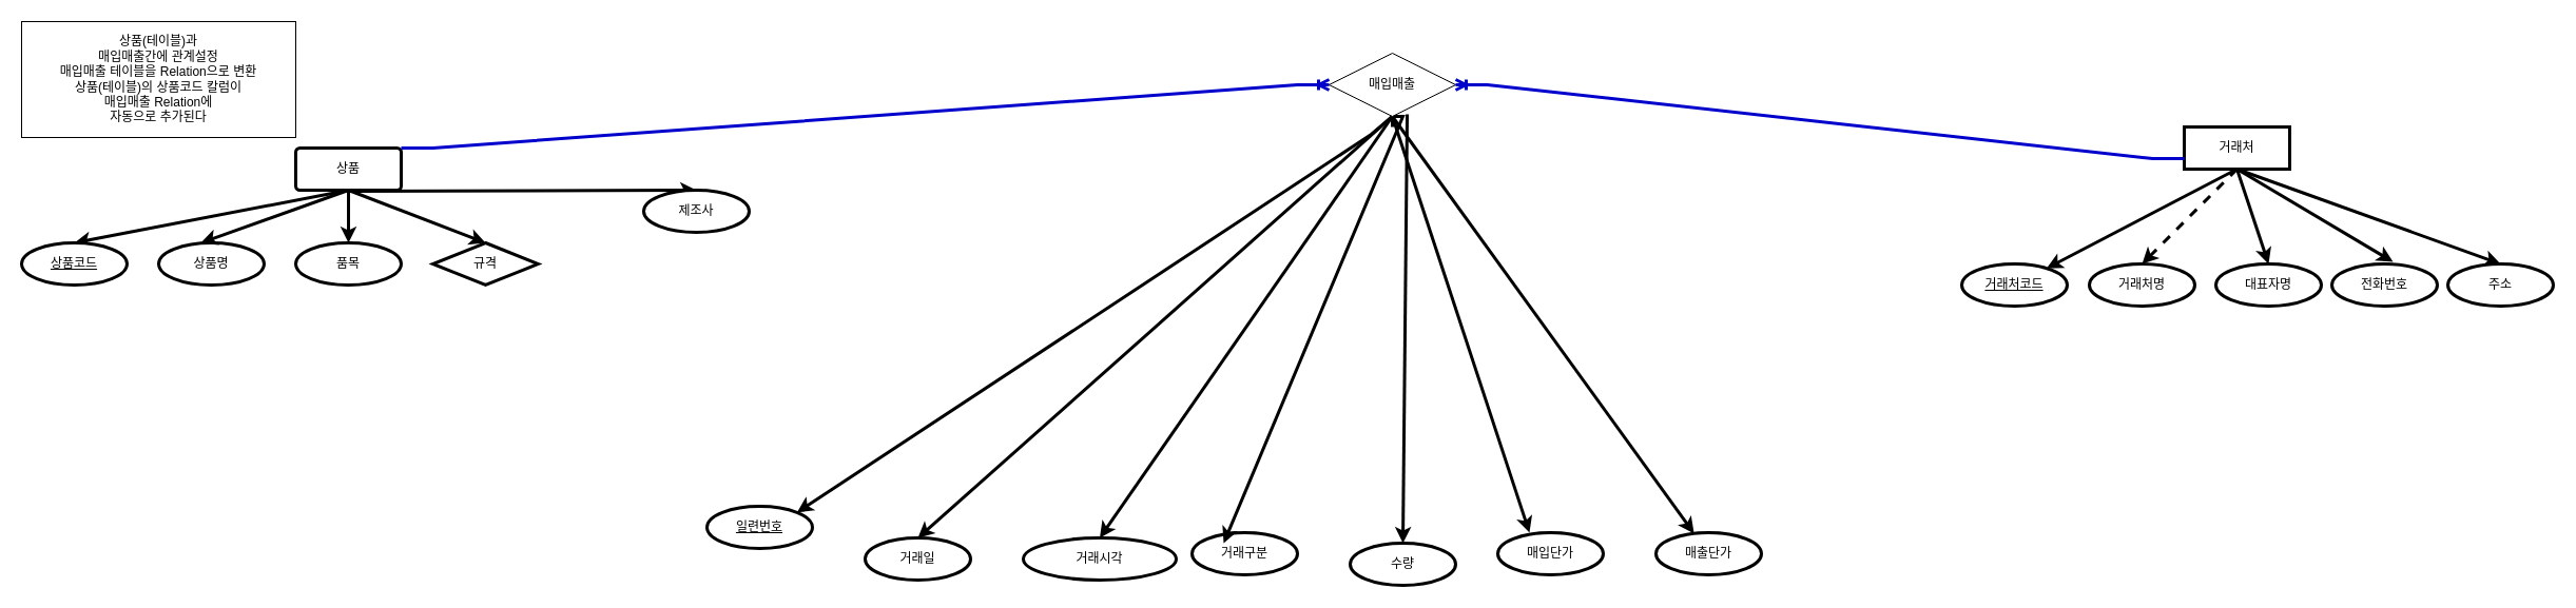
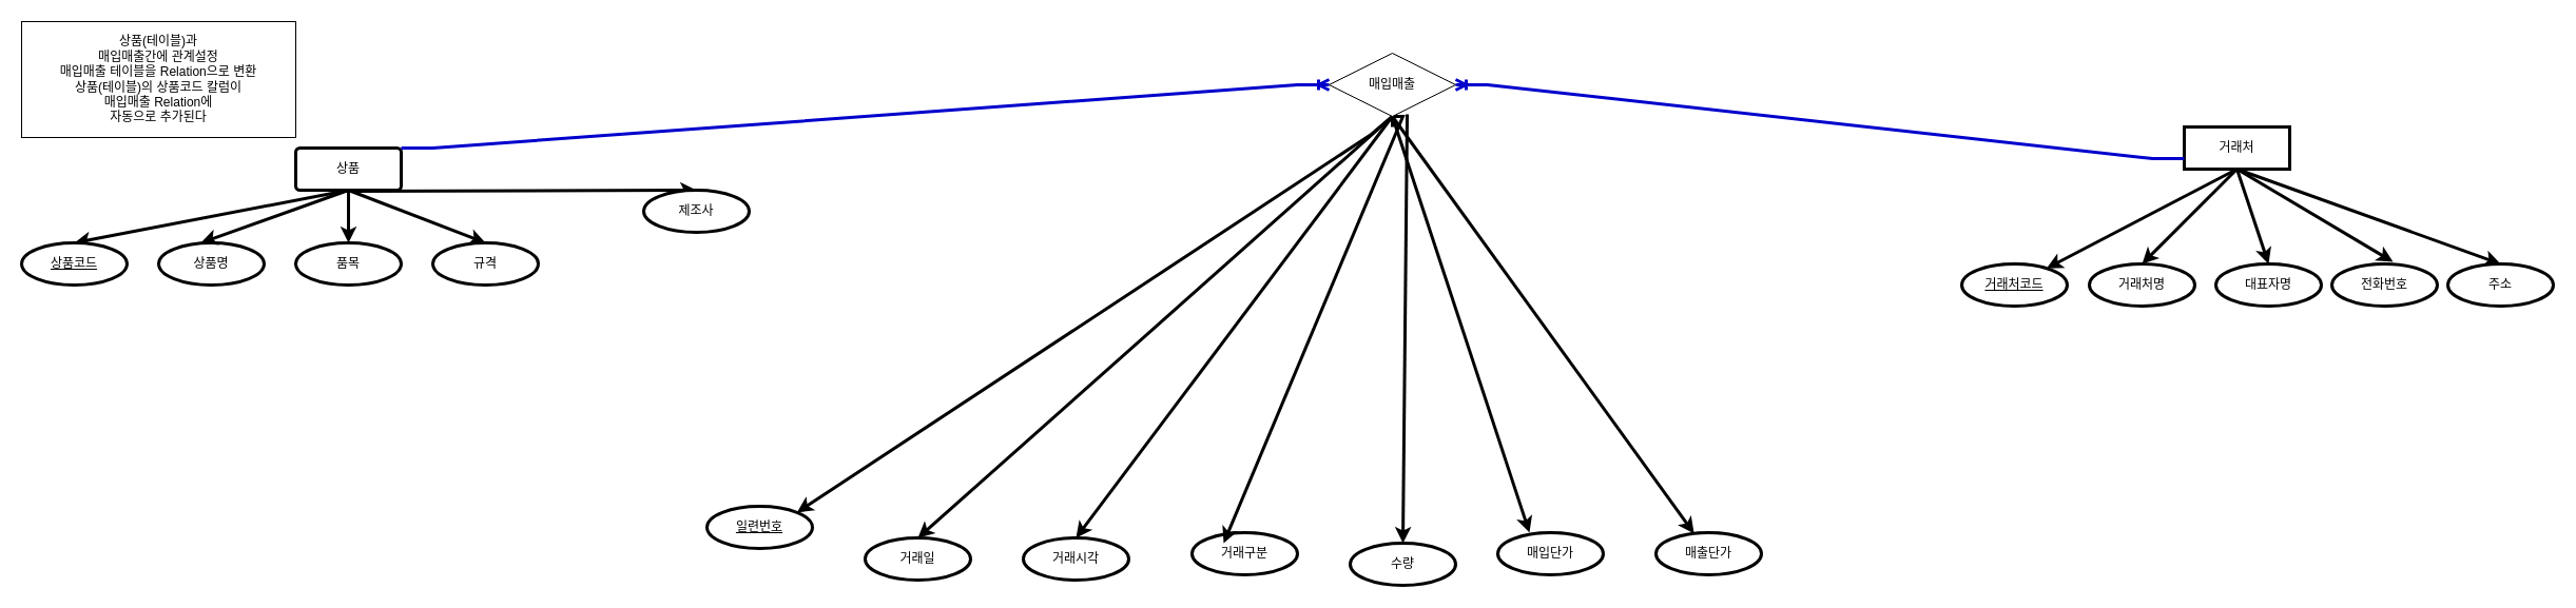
  <mxCell id="0" />
  <mxCell id="1" parent="0" />
  <mxCell id="2" style="rounded=0;orthogonalLoop=1;jettySize=auto;html=1;strokeWidth=3;exitX=0.5;exitY=1;exitDx=0;exitDy=0;entryX=1;entryY=0;entryDx=0;entryDy=0;" parent="1" source="28" target="15" edge="1"><mxGeometry relative="1" as="geometry"><mxPoint x="1308.03" y="127.02" as="sourcePoint" /><mxPoint x="698.291" y="297.139" as="targetPoint" /><Array as="points"><mxPoint x="1320" y="110" /><mxPoint x="1300" y="127" /></Array></mxGeometry></mxCell>
  <mxCell id="3" style="rounded=0;orthogonalLoop=1;jettySize=auto;html=1;entryX=0.5;entryY=0;entryDx=0;entryDy=0;strokeWidth=3;exitX=0.5;exitY=1;exitDx=0;exitDy=0;" parent="1" source="28" target="7" edge="1"><mxGeometry relative="1" as="geometry"><mxPoint x="1303.95" y="124.98" as="sourcePoint" /></mxGeometry></mxCell>
  <mxCell id="4" style="rounded=0;orthogonalLoop=1;jettySize=auto;html=1;entryX=0.5;entryY=0;entryDx=0;entryDy=0;strokeWidth=3;exitX=0.5;exitY=1;exitDx=0;exitDy=0;" parent="1" source="28" target="8" edge="1"><mxGeometry relative="1" as="geometry"><mxPoint x="1315" y="120" as="sourcePoint" /></mxGeometry></mxCell>
  <mxCell id="5" style="rounded=0;orthogonalLoop=1;jettySize=auto;html=1;entryX=0.5;entryY=0;entryDx=0;entryDy=0;strokeWidth=3;exitX=0.617;exitY=0.967;exitDx=0;exitDy=0;exitPerimeter=0;" parent="1" source="28" target="10" edge="1"><mxGeometry relative="1" as="geometry"><mxPoint x="1315" y="120" as="sourcePoint" /></mxGeometry></mxCell>
  <mxCell id="6" style="rounded=0;orthogonalLoop=1;jettySize=auto;html=1;strokeWidth=3;exitX=0.5;exitY=1;exitDx=0;exitDy=0;" parent="1" source="28" target="12" edge="1"><mxGeometry relative="1" as="geometry"><mxPoint x="1315" y="120" as="sourcePoint" /></mxGeometry></mxCell>
  <mxCell id="7" value="거래일" style="ellipse;whiteSpace=wrap;html=1;align=center;strokeWidth=3;" parent="1" vertex="1"><mxGeometry x="820" y="510" width="100" height="40" as="geometry" /></mxCell>
- <mxCell id="8" value="거래시각" style="ellipse;whiteSpace=wrap;html=1;align=center;strokeWidth=3;" parent="1" vertex="1"><mxGeometry x="970" y="510" width="145" height="40" as="geometry" /></mxCell>
+ <mxCell id="8" value="거래시각" style="ellipse;whiteSpace=wrap;html=1;align=center;strokeWidth=3;" parent="1" vertex="1"><mxGeometry x="970" y="510" width="100" height="40" as="geometry" /></mxCell>
  <mxCell id="9" value="거래구분" style="ellipse;whiteSpace=wrap;html=1;align=center;strokeWidth=3;" parent="1" vertex="1"><mxGeometry x="1130" y="505" width="100" height="40" as="geometry" /></mxCell>
  <mxCell id="10" value="수량" style="ellipse;whiteSpace=wrap;html=1;align=center;strokeWidth=3;" parent="1" vertex="1"><mxGeometry x="1280" y="515" width="100" height="40" as="geometry" /></mxCell>
  <mxCell id="11" value="매입단가" style="ellipse;whiteSpace=wrap;html=1;align=center;strokeWidth=3;" parent="1" vertex="1"><mxGeometry x="1420" y="505" width="100" height="40" as="geometry" /></mxCell>
  <mxCell id="12" value="매출단가" style="ellipse;whiteSpace=wrap;html=1;align=center;strokeWidth=3;" parent="1" vertex="1"><mxGeometry x="1570" y="505" width="100" height="40" as="geometry" /></mxCell>
  <mxCell id="13" style="rounded=0;orthogonalLoop=1;jettySize=auto;html=1;entryX=0.3;entryY=0.25;entryDx=0;entryDy=0;entryPerimeter=0;strokeWidth=3;" parent="1" target="9" edge="1"><mxGeometry relative="1" as="geometry"><mxPoint x="1320" y="120" as="sourcePoint" /><Array as="points"><mxPoint x="1320" y="110" /><mxPoint x="1330" y="110" /></Array></mxGeometry></mxCell>
  <mxCell id="14" style="rounded=0;orthogonalLoop=1;jettySize=auto;html=1;entryX=0.3;entryY=0;entryDx=0;entryDy=0;entryPerimeter=0;strokeWidth=3;exitX=0.5;exitY=1;exitDx=0;exitDy=0;" parent="1" source="28" target="11" edge="1"><mxGeometry relative="1" as="geometry"><mxPoint x="1330" y="130" as="sourcePoint" /></mxGeometry></mxCell>
  <mxCell id="15" value="일련번호" style="ellipse;whiteSpace=wrap;html=1;align=center;fontStyle=4;strokeWidth=3;" vertex="1" parent="1"><mxGeometry x="670" y="480" width="100" height="40" as="geometry" /></mxCell>
  <mxCell id="16" style="rounded=0;orthogonalLoop=1;jettySize=auto;html=1;entryX=0.5;entryY=0;entryDx=0;entryDy=0;exitX=0.5;exitY=1;exitDx=0;exitDy=0;strokeWidth=3;" edge="1" parent="1" source="20" target="21"><mxGeometry relative="1" as="geometry" /></mxCell>
  <mxCell id="17" style="edgeStyle=orthogonalEdgeStyle;rounded=0;orthogonalLoop=1;jettySize=auto;html=1;entryX=0.5;entryY=0;entryDx=0;entryDy=0;strokeWidth=3;" edge="1" parent="1" source="20" target="23"><mxGeometry relative="1" as="geometry" /></mxCell>
  <mxCell id="18" style="rounded=0;orthogonalLoop=1;jettySize=auto;html=1;entryX=0.5;entryY=0;entryDx=0;entryDy=0;exitX=0.67;exitY=1.025;exitDx=0;exitDy=0;exitPerimeter=0;strokeWidth=3;" edge="1" parent="1" source="20" target="25"><mxGeometry relative="1" as="geometry"><Array as="points"><mxPoint x="330" y="181" /></Array></mxGeometry></mxCell>
  <mxCell id="19" style="rounded=0;orthogonalLoop=1;jettySize=auto;html=1;entryX=0.5;entryY=0;entryDx=0;entryDy=0;strokeWidth=3;exitX=0.5;exitY=1;exitDx=0;exitDy=0;" edge="1" parent="1" source="20" target="24"><mxGeometry relative="1" as="geometry"><mxPoint x="320" y="190" as="sourcePoint" /></mxGeometry></mxCell>
  <mxCell id="20" value="상품" style="rounded=1;arcSize=10;whiteSpace=wrap;html=1;align=center;strokeWidth=3;" vertex="1" parent="1"><mxGeometry x="280" y="140" width="100" height="40" as="geometry" /></mxCell>
  <mxCell id="21" value="상품코드" style="ellipse;whiteSpace=wrap;html=1;align=center;fontStyle=4;strokeWidth=3;" vertex="1" parent="1"><mxGeometry x="20" y="230" width="100" height="40" as="geometry" /></mxCell>
  <mxCell id="22" value="상품명" style="ellipse;whiteSpace=wrap;html=1;align=center;strokeWidth=3;" vertex="1" parent="1"><mxGeometry x="150" y="230" width="100" height="40" as="geometry" /></mxCell>
  <mxCell id="23" value="품목" style="ellipse;whiteSpace=wrap;html=1;align=center;strokeWidth=3;" vertex="1" parent="1"><mxGeometry x="280" y="230" width="100" height="40" as="geometry" /></mxCell>
- <mxCell id="24" value="규격" style="rhombus;whiteSpace=wrap;html=1;align=center;strokeWidth=3;" vertex="1" parent="1"><mxGeometry x="410" y="230" width="100" height="40" as="geometry" /></mxCell>
+ <mxCell id="24" value="규격" style="ellipse;whiteSpace=wrap;html=1;align=center;strokeWidth=3;" vertex="1" parent="1"><mxGeometry x="410" y="230" width="100" height="40" as="geometry" /></mxCell>
  <mxCell id="25" value="제조사" style="ellipse;whiteSpace=wrap;html=1;align=center;strokeWidth=3;" vertex="1" parent="1"><mxGeometry x="610" y="180" width="100" height="40" as="geometry" /></mxCell>
  <mxCell id="26" style="rounded=0;orthogonalLoop=1;jettySize=auto;html=1;entryX=0.4;entryY=0;entryDx=0;entryDy=0;entryPerimeter=0;strokeWidth=3;exitX=0.5;exitY=1;exitDx=0;exitDy=0;" edge="1" parent="1" source="20" target="22"><mxGeometry relative="1" as="geometry"><mxPoint x="330" y="190" as="sourcePoint" /></mxGeometry></mxCell>
  <mxCell id="27" value="" style="edgeStyle=entityRelationEdgeStyle;fontSize=12;html=1;endArrow=ERoneToMany;rounded=0;entryX=0;entryY=0.5;entryDx=0;entryDy=0;exitX=1;exitY=0;exitDx=0;exitDy=0;strokeWidth=3;strokeColor=#0000CC;" edge="1" parent="1" source="20" target="28"><mxGeometry width="100" height="100" relative="1" as="geometry"><mxPoint x="1020" y="530" as="sourcePoint" /><mxPoint x="1231.02" y="97.02" as="targetPoint" /><Array as="points"><mxPoint x="750" y="400" /><mxPoint x="1260" y="90" /><mxPoint x="1260" y="90" /></Array></mxGeometry></mxCell>
  <mxCell id="28" value="매입매출" style="shape=rhombus;perimeter=rhombusPerimeter;whiteSpace=wrap;html=1;align=center;" vertex="1" parent="1"><mxGeometry x="1260" y="50" width="120" height="60" as="geometry" /></mxCell>
  <mxCell id="29" value="상품(테이블)과 &lt;br&gt;매입매출간에 관계설정&lt;br&gt;매입매출 테이블을 Relation으로 변환&lt;br&gt;상품(테이블)의 상품코드 칼럼이&lt;br&gt;매입매출 Relation에 &lt;br&gt;자동으로 추가된다" style="whiteSpace=wrap;html=1;" vertex="1" parent="1"><mxGeometry x="20" y="20" width="260" height="110" as="geometry" /></mxCell>
  <mxCell id="30" style="rounded=0;orthogonalLoop=1;jettySize=auto;html=1;exitX=0.5;exitY=1;exitDx=0;exitDy=0;strokeWidth=3;" edge="1" parent="1" source="33" target="34"><mxGeometry relative="1" as="geometry" /></mxCell>
- <mxCell id="31" style="rounded=0;orthogonalLoop=1;jettySize=auto;html=1;entryX=0.5;entryY=0;entryDx=0;entryDy=0;exitX=0.5;exitY=1;exitDx=0;exitDy=0;strokeWidth=3;dashed=1;" edge="1" parent="1" source="33" target="35"><mxGeometry relative="1" as="geometry" /></mxCell>
+ <mxCell id="31" style="rounded=0;orthogonalLoop=1;jettySize=auto;html=1;entryX=0.5;entryY=0;entryDx=0;entryDy=0;exitX=0.5;exitY=1;exitDx=0;exitDy=0;strokeWidth=3;" edge="1" parent="1" source="33" target="35"><mxGeometry relative="1" as="geometry" /></mxCell>
  <mxCell id="32" style="rounded=0;orthogonalLoop=1;jettySize=auto;html=1;entryX=0.5;entryY=0;entryDx=0;entryDy=0;exitX=0.5;exitY=1;exitDx=0;exitDy=0;strokeWidth=3;" edge="1" parent="1" source="33" target="38"><mxGeometry relative="1" as="geometry" /></mxCell>
  <mxCell id="33" value="거래처" style="whiteSpace=wrap;html=1;align=center;strokeWidth=3;" vertex="1" parent="1"><mxGeometry x="2071" y="120" width="100" height="40" as="geometry" /></mxCell>
  <mxCell id="34" value="거래처코드" style="ellipse;whiteSpace=wrap;html=1;align=center;fontStyle=4;strokeWidth=3;" vertex="1" parent="1"><mxGeometry x="1860" y="250" width="100" height="40" as="geometry" /></mxCell>
  <mxCell id="35" value="거래처명" style="ellipse;whiteSpace=wrap;html=1;align=center;strokeWidth=3;" vertex="1" parent="1"><mxGeometry x="1981" y="250" width="100" height="40" as="geometry" /></mxCell>
  <mxCell id="36" value="대표자명" style="ellipse;whiteSpace=wrap;html=1;align=center;strokeWidth=3;" vertex="1" parent="1"><mxGeometry x="2101" y="250" width="100" height="40" as="geometry" /></mxCell>
  <mxCell id="37" value="전화번호" style="ellipse;whiteSpace=wrap;html=1;align=center;strokeWidth=3;" vertex="1" parent="1"><mxGeometry x="2211" y="250" width="100" height="40" as="geometry" /></mxCell>
  <mxCell id="38" value="주소" style="ellipse;whiteSpace=wrap;html=1;align=center;strokeWidth=3;" vertex="1" parent="1"><mxGeometry x="2321" y="250" width="100" height="40" as="geometry" /></mxCell>
  <mxCell id="39" style="rounded=0;orthogonalLoop=1;jettySize=auto;html=1;entryX=0.5;entryY=0;entryDx=0;entryDy=0;strokeWidth=3;" edge="1" parent="1" target="36"><mxGeometry relative="1" as="geometry"><mxPoint x="2121" y="160" as="sourcePoint" /></mxGeometry></mxCell>
  <mxCell id="40" style="rounded=0;orthogonalLoop=1;jettySize=auto;html=1;entryX=0.58;entryY=-0.05;entryDx=0;entryDy=0;entryPerimeter=0;exitX=0.5;exitY=1;exitDx=0;exitDy=0;strokeWidth=3;" edge="1" parent="1" source="33" target="37"><mxGeometry relative="1" as="geometry" /></mxCell>
  <mxCell id="41" value="" style="edgeStyle=entityRelationEdgeStyle;fontSize=12;html=1;endArrow=ERoneToMany;rounded=0;strokeWidth=3;strokeColor=#0000CC;entryX=1;entryY=0.5;entryDx=0;entryDy=0;exitX=0;exitY=0.75;exitDx=0;exitDy=0;" edge="1" parent="1" source="33" target="28"><mxGeometry width="100" height="100" relative="1" as="geometry"><mxPoint x="2220" y="280" as="sourcePoint" /><mxPoint x="1500" y="60" as="targetPoint" /><Array as="points"><mxPoint x="1570" y="440" /><mxPoint x="2080" y="130" /><mxPoint x="2080" y="130" /><mxPoint x="1370" y="90" /></Array></mxGeometry></mxCell>
